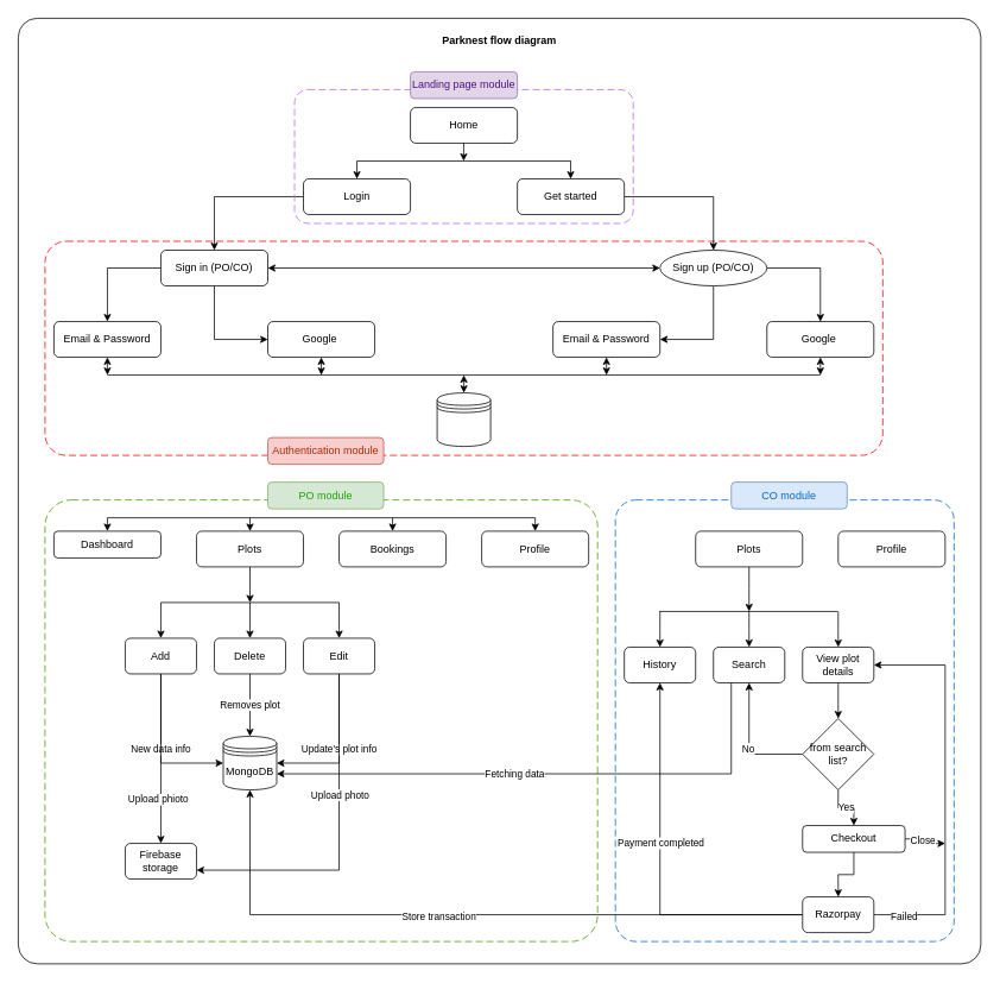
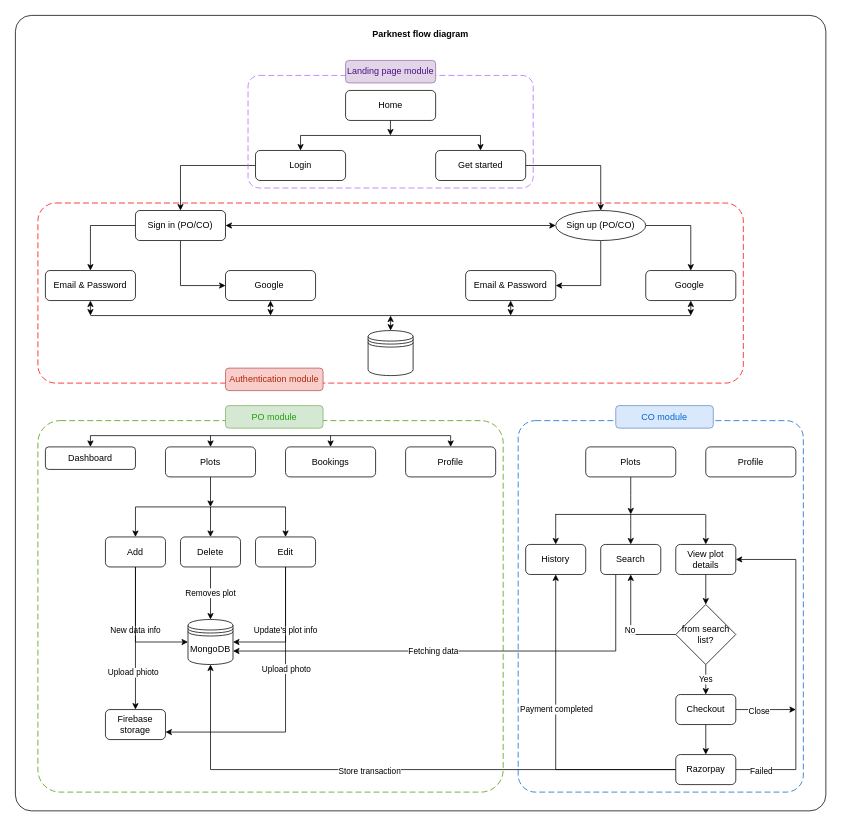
  <mxCell id="0" />
  <mxCell id="1" parent="0" />
  <mxCell id="2" value="" style="rounded=1;arcSize=6;dashed=1;strokeColor=#0066CC;fillColor=none;gradientColor=none;dashPattern=8 4;strokeWidth=1;" parent="1" vertex="1"><mxGeometry x="690" y="560" width="380" height="495" as="geometry" /></mxCell>
  <mxCell id="3" value="" style="rounded=1;whiteSpace=wrap;html=1;fillColor=none;arcSize=2;" parent="1" vertex="1"><mxGeometry x="20" y="20" width="1080" height="1060" as="geometry" /></mxCell>
  <mxCell id="4" value="" style="rounded=1;arcSize=6;dashed=1;strokeColor=#4D9900;fillColor=none;gradientColor=none;dashPattern=8 4;strokeWidth=1;" parent="1" vertex="1"><mxGeometry x="50" y="560" width="620" height="495" as="geometry" /></mxCell>
  <mxCell id="5" value="" style="rounded=1;arcSize=10;dashed=1;strokeColor=#ff0000;fillColor=none;gradientColor=none;dashPattern=8 4;strokeWidth=1;" parent="1" vertex="1"><mxGeometry x="50" y="270" width="940" height="240" as="geometry" /></mxCell>
  <mxCell id="6" style="edgeStyle=orthogonalEdgeStyle;rounded=0;orthogonalLoop=1;jettySize=auto;html=1;entryX=0.5;entryY=0;entryDx=0;entryDy=0;" parent="1" source="7" target="11" edge="1"><mxGeometry relative="1" as="geometry" /></mxCell>
  <mxCell id="7" value="Login" style="rounded=1;whiteSpace=wrap;html=1;" parent="1" vertex="1"><mxGeometry x="340" y="200" width="120" height="40" as="geometry" /></mxCell>
  <mxCell id="8" value="Home" style="rounded=1;whiteSpace=wrap;html=1;" parent="1" vertex="1"><mxGeometry x="460" y="120" width="120" height="40" as="geometry" /></mxCell>
  <mxCell id="9" style="edgeStyle=orthogonalEdgeStyle;rounded=0;orthogonalLoop=1;jettySize=auto;html=1;entryX=0.5;entryY=0;entryDx=0;entryDy=0;" parent="1" source="11" target="19" edge="1"><mxGeometry relative="1" as="geometry"><Array as="points"><mxPoint x="120" y="300" /></Array></mxGeometry></mxCell>
  <mxCell id="10" style="edgeStyle=orthogonalEdgeStyle;rounded=0;orthogonalLoop=1;jettySize=auto;html=1;entryX=0;entryY=0.5;entryDx=0;entryDy=0;" parent="1" source="11" target="21" edge="1"><mxGeometry relative="1" as="geometry" /></mxCell>
  <mxCell id="11" value="Sign in (PO/CO)" style="rounded=1;whiteSpace=wrap;html=1;" parent="1" vertex="1"><mxGeometry x="180" y="280" width="120" height="40" as="geometry" /></mxCell>
  <mxCell id="12" style="edgeStyle=orthogonalEdgeStyle;rounded=0;orthogonalLoop=1;jettySize=auto;html=1;entryX=0.5;entryY=0;entryDx=0;entryDy=0;" parent="1" source="13" target="17" edge="1"><mxGeometry relative="1" as="geometry" /></mxCell>
  <mxCell id="13" value="Get started" style="rounded=1;whiteSpace=wrap;html=1;" parent="1" vertex="1"><mxGeometry x="580" y="200" width="120" height="40" as="geometry" /></mxCell>
  <mxCell id="14" style="edgeStyle=orthogonalEdgeStyle;rounded=0;orthogonalLoop=1;jettySize=auto;html=1;entryX=1;entryY=0.5;entryDx=0;entryDy=0;startArrow=classic;startFill=1;" parent="1" source="17" target="11" edge="1"><mxGeometry relative="1" as="geometry" /></mxCell>
  <mxCell id="15" style="edgeStyle=orthogonalEdgeStyle;rounded=0;orthogonalLoop=1;jettySize=auto;html=1;entryX=0.5;entryY=0;entryDx=0;entryDy=0;" parent="1" source="17" target="25" edge="1"><mxGeometry relative="1" as="geometry"><Array as="points"><mxPoint x="920" y="300" /></Array></mxGeometry></mxCell>
  <mxCell id="16" style="edgeStyle=orthogonalEdgeStyle;rounded=0;orthogonalLoop=1;jettySize=auto;html=1;entryX=1;entryY=0.5;entryDx=0;entryDy=0;" parent="1" source="17" target="23" edge="1"><mxGeometry relative="1" as="geometry" /></mxCell>
  <mxCell id="17" value="Sign up (PO/CO)" style="ellipse;whiteSpace=wrap;html=1;" parent="1" vertex="1"><mxGeometry x="740" y="280" width="120" height="40" as="geometry" /></mxCell>
  <mxCell id="18" style="edgeStyle=orthogonalEdgeStyle;rounded=0;orthogonalLoop=1;jettySize=auto;html=1;startArrow=classic;startFill=1;" parent="1" source="19" edge="1"><mxGeometry relative="1" as="geometry"><mxPoint x="120" y="420" as="targetPoint" /></mxGeometry></mxCell>
  <mxCell id="19" value="Email &amp;amp; Password" style="rounded=1;whiteSpace=wrap;html=1;" parent="1" vertex="1"><mxGeometry x="60" y="360" width="120" height="40" as="geometry" /></mxCell>
  <mxCell id="20" style="edgeStyle=orthogonalEdgeStyle;rounded=0;orthogonalLoop=1;jettySize=auto;html=1;startArrow=classic;startFill=1;" parent="1" source="21" edge="1"><mxGeometry relative="1" as="geometry"><mxPoint x="360" y="420" as="targetPoint" /></mxGeometry></mxCell>
  <mxCell id="21" value="Google&amp;nbsp;" style="rounded=1;whiteSpace=wrap;html=1;" parent="1" vertex="1"><mxGeometry x="300" y="360" width="120" height="40" as="geometry" /></mxCell>
  <mxCell id="22" style="edgeStyle=orthogonalEdgeStyle;rounded=0;orthogonalLoop=1;jettySize=auto;html=1;startArrow=classic;startFill=1;" parent="1" source="23" edge="1"><mxGeometry relative="1" as="geometry"><mxPoint x="680" y="420" as="targetPoint" /></mxGeometry></mxCell>
  <mxCell id="23" value="Email &amp;amp; Password" style="rounded=1;whiteSpace=wrap;html=1;" parent="1" vertex="1"><mxGeometry x="620" y="360" width="120" height="40" as="geometry" /></mxCell>
  <mxCell id="24" style="edgeStyle=orthogonalEdgeStyle;rounded=0;orthogonalLoop=1;jettySize=auto;html=1;startArrow=classic;startFill=1;" parent="1" source="25" edge="1"><mxGeometry relative="1" as="geometry"><mxPoint x="920" y="420" as="targetPoint" /></mxGeometry></mxCell>
  <mxCell id="25" value="Google&amp;nbsp;" style="rounded=1;whiteSpace=wrap;html=1;" parent="1" vertex="1"><mxGeometry x="860" y="360" width="120" height="40" as="geometry" /></mxCell>
  <mxCell id="26" value="" style="endArrow=none;html=1;rounded=0;" parent="1" edge="1"><mxGeometry width="50" height="50" relative="1" as="geometry"><mxPoint x="400" y="180" as="sourcePoint" /><mxPoint x="640" y="180" as="targetPoint" /></mxGeometry></mxCell>
  <mxCell id="27" value="" style="endArrow=none;html=1;rounded=0;exitX=0.5;exitY=0;exitDx=0;exitDy=0;startArrow=classic;startFill=1;" parent="1" source="7" edge="1"><mxGeometry width="50" height="50" relative="1" as="geometry"><mxPoint x="490" y="240" as="sourcePoint" /><mxPoint x="400" y="180" as="targetPoint" /></mxGeometry></mxCell>
  <mxCell id="28" value="" style="endArrow=none;html=1;rounded=0;exitX=0.5;exitY=0;exitDx=0;exitDy=0;startArrow=classic;startFill=1;" parent="1" edge="1"><mxGeometry width="50" height="50" relative="1" as="geometry"><mxPoint x="639.78" y="200" as="sourcePoint" /><mxPoint x="639.78" y="180" as="targetPoint" /></mxGeometry></mxCell>
  <mxCell id="29" value="" style="endArrow=none;html=1;rounded=0;exitX=0.5;exitY=0;exitDx=0;exitDy=0;startArrow=classic;startFill=1;" parent="1" edge="1"><mxGeometry width="50" height="50" relative="1" as="geometry"><mxPoint x="519.78" y="180" as="sourcePoint" /><mxPoint x="519.78" y="160" as="targetPoint" /></mxGeometry></mxCell>
  <mxCell id="30" value="" style="rounded=1;arcSize=10;dashed=1;strokeColor=#B266FF;fillColor=none;gradientColor=none;dashPattern=8 4;strokeWidth=1;" parent="1" vertex="1"><mxGeometry x="330" y="100" width="380" height="150" as="geometry" /></mxCell>
  <mxCell id="31" value="Dashboard" style="rounded=1;whiteSpace=wrap;html=1;" parent="1" vertex="1"><mxGeometry x="60" y="595" width="120" height="30" as="geometry" /></mxCell>
  <mxCell id="32" style="edgeStyle=orthogonalEdgeStyle;rounded=0;orthogonalLoop=1;jettySize=auto;html=1;" parent="1" source="33" edge="1"><mxGeometry relative="1" as="geometry"><mxPoint x="280" y="675" as="targetPoint" /></mxGeometry></mxCell>
  <mxCell id="33" value="Plots" style="rounded=1;whiteSpace=wrap;html=1;" parent="1" vertex="1"><mxGeometry x="220" y="595" width="120" height="40" as="geometry" /></mxCell>
  <mxCell id="34" value="Bookings" style="rounded=1;whiteSpace=wrap;html=1;" parent="1" vertex="1"><mxGeometry x="380" y="595" width="120" height="40" as="geometry" /></mxCell>
  <mxCell id="35" value="Profile" style="rounded=1;whiteSpace=wrap;html=1;" parent="1" vertex="1"><mxGeometry x="540" y="595" width="120" height="40" as="geometry" /></mxCell>
  <mxCell id="36" style="edgeStyle=orthogonalEdgeStyle;rounded=0;orthogonalLoop=1;jettySize=auto;html=1;" parent="1" source="37" edge="1"><mxGeometry relative="1" as="geometry"><mxPoint x="840" y="685" as="targetPoint" /></mxGeometry></mxCell>
  <mxCell id="37" value="Plots" style="rounded=1;whiteSpace=wrap;html=1;" parent="1" vertex="1"><mxGeometry x="780" y="595" width="120" height="40" as="geometry" /></mxCell>
  <mxCell id="38" value="Profile" style="rounded=1;whiteSpace=wrap;html=1;" parent="1" vertex="1"><mxGeometry x="940" y="595" width="120" height="40" as="geometry" /></mxCell>
  <mxCell id="39" value="New data info" style="edgeStyle=orthogonalEdgeStyle;rounded=0;orthogonalLoop=1;jettySize=auto;html=1;entryX=0;entryY=0.5;entryDx=0;entryDy=0;" parent="1" source="43" target="52" edge="1"><mxGeometry relative="1" as="geometry"><Array as="points"><mxPoint x="180" y="855" /></Array></mxGeometry></mxCell>
  <mxCell id="40" style="edgeStyle=orthogonalEdgeStyle;rounded=0;orthogonalLoop=1;jettySize=auto;html=1;endArrow=none;endFill=0;startArrow=classic;startFill=1;" parent="1" source="43" edge="1"><mxGeometry relative="1" as="geometry"><mxPoint x="180" y="675" as="targetPoint" /></mxGeometry></mxCell>
  <mxCell id="41" style="edgeStyle=orthogonalEdgeStyle;rounded=0;orthogonalLoop=1;jettySize=auto;html=1;" parent="1" source="43" target="82" edge="1"><mxGeometry relative="1" as="geometry" /></mxCell>
  <mxCell id="42" value="Upload phioto" style="edgeLabel;html=1;align=center;verticalAlign=middle;resizable=0;points=[];" parent="41" vertex="1" connectable="0"><mxGeometry x="0.482" y="-4" relative="1" as="geometry"><mxPoint y="-1" as="offset" /></mxGeometry></mxCell>
  <mxCell id="43" value="Add" style="rounded=1;whiteSpace=wrap;html=1;" parent="1" vertex="1"><mxGeometry x="140" y="715" width="80" height="40" as="geometry" /></mxCell>
  <mxCell id="44" value="Removes plot" style="edgeStyle=orthogonalEdgeStyle;rounded=0;orthogonalLoop=1;jettySize=auto;html=1;entryX=0.5;entryY=0;entryDx=0;entryDy=0;" parent="1" source="46" target="52" edge="1"><mxGeometry relative="1" as="geometry" /></mxCell>
  <mxCell id="45" style="edgeStyle=orthogonalEdgeStyle;rounded=0;orthogonalLoop=1;jettySize=auto;html=1;endArrow=none;endFill=0;startArrow=classic;startFill=1;" parent="1" source="46" edge="1"><mxGeometry relative="1" as="geometry"><mxPoint x="280" y="675" as="targetPoint" /></mxGeometry></mxCell>
  <mxCell id="46" value="Delete" style="rounded=1;whiteSpace=wrap;html=1;" parent="1" vertex="1"><mxGeometry x="240" y="715" width="80" height="40" as="geometry" /></mxCell>
  <mxCell id="47" value="Update's plot info" style="edgeStyle=orthogonalEdgeStyle;rounded=0;orthogonalLoop=1;jettySize=auto;html=1;entryX=1;entryY=0.5;entryDx=0;entryDy=0;" parent="1" source="51" target="52" edge="1"><mxGeometry x="-0.005" relative="1" as="geometry"><Array as="points"><mxPoint x="380" y="855" /></Array><mxPoint as="offset" /></mxGeometry></mxCell>
  <mxCell id="48" style="edgeStyle=orthogonalEdgeStyle;rounded=0;orthogonalLoop=1;jettySize=auto;html=1;endArrow=none;endFill=0;startArrow=classic;startFill=1;" parent="1" source="51" edge="1"><mxGeometry relative="1" as="geometry"><mxPoint x="380" y="675" as="targetPoint" /></mxGeometry></mxCell>
  <mxCell id="49" style="edgeStyle=orthogonalEdgeStyle;rounded=0;orthogonalLoop=1;jettySize=auto;html=1;entryX=1;entryY=0.75;entryDx=0;entryDy=0;" parent="1" source="51" target="82" edge="1"><mxGeometry relative="1" as="geometry"><mxPoint x="380" y="1005" as="targetPoint" /><Array as="points"><mxPoint x="380" y="975" /></Array></mxGeometry></mxCell>
  <mxCell id="50" value="Upload photo" style="edgeLabel;html=1;align=center;verticalAlign=middle;resizable=0;points=[];" parent="49" vertex="1" connectable="0"><mxGeometry x="-0.285" relative="1" as="geometry"><mxPoint y="-1" as="offset" /></mxGeometry></mxCell>
  <mxCell id="51" value="Edit" style="rounded=1;whiteSpace=wrap;html=1;" parent="1" vertex="1"><mxGeometry x="340" y="715" width="80" height="40" as="geometry" /></mxCell>
  <mxCell id="52" value="MongoDB" style="shape=datastore;whiteSpace=wrap;html=1;" parent="1" vertex="1"><mxGeometry x="250" y="825" width="60" height="60" as="geometry" /></mxCell>
  <mxCell id="53" style="edgeStyle=orthogonalEdgeStyle;rounded=0;orthogonalLoop=1;jettySize=auto;html=1;startArrow=classic;startFill=1;" parent="1" source="54" edge="1"><mxGeometry relative="1" as="geometry"><mxPoint x="520" y="420" as="targetPoint" /></mxGeometry></mxCell>
  <mxCell id="54" value="" style="shape=datastore;whiteSpace=wrap;html=1;" parent="1" vertex="1"><mxGeometry x="490" y="440" width="60" height="60" as="geometry" /></mxCell>
  <mxCell id="55" value="" style="endArrow=none;html=1;rounded=0;" parent="1" edge="1"><mxGeometry width="50" height="50" relative="1" as="geometry"><mxPoint x="180" y="675" as="sourcePoint" /><mxPoint x="380" y="675" as="targetPoint" /></mxGeometry></mxCell>
  <mxCell id="56" value="" style="endArrow=none;html=1;rounded=0;" parent="1" edge="1"><mxGeometry width="50" height="50" relative="1" as="geometry"><mxPoint x="120" y="420" as="sourcePoint" /><mxPoint x="920" y="420" as="targetPoint" /></mxGeometry></mxCell>
  <mxCell id="57" style="edgeStyle=orthogonalEdgeStyle;rounded=0;orthogonalLoop=1;jettySize=auto;html=1;endArrow=none;endFill=0;startArrow=classic;startFill=1;" parent="1" source="60" edge="1"><mxGeometry relative="1" as="geometry"><mxPoint x="840" y="685" as="targetPoint" /></mxGeometry></mxCell>
  <mxCell id="58" style="edgeStyle=orthogonalEdgeStyle;rounded=0;orthogonalLoop=1;jettySize=auto;html=1;exitX=0.25;exitY=1;exitDx=0;exitDy=0;entryX=1;entryY=0.7;entryDx=0;entryDy=0;" parent="1" source="60" target="52" edge="1"><mxGeometry relative="1" as="geometry" /></mxCell>
  <mxCell id="59" value="Fetching data" style="edgeLabel;html=1;align=center;verticalAlign=middle;resizable=0;points=[];" parent="58" vertex="1" connectable="0"><mxGeometry x="0.13" relative="1" as="geometry"><mxPoint as="offset" /></mxGeometry></mxCell>
  <mxCell id="60" value="Search" style="rounded=1;whiteSpace=wrap;html=1;" parent="1" vertex="1"><mxGeometry x="800" y="725" width="80" height="40" as="geometry" /></mxCell>
  <mxCell id="61" style="edgeStyle=orthogonalEdgeStyle;rounded=0;orthogonalLoop=1;jettySize=auto;html=1;endArrow=none;endFill=0;startArrow=classic;startFill=1;" parent="1" source="62" edge="1"><mxGeometry relative="1" as="geometry"><mxPoint x="740" y="685" as="targetPoint" /></mxGeometry></mxCell>
  <mxCell id="62" value="History" style="rounded=1;whiteSpace=wrap;html=1;" parent="1" vertex="1"><mxGeometry x="700" y="725" width="80" height="40" as="geometry" /></mxCell>
  <mxCell id="63" style="edgeStyle=orthogonalEdgeStyle;rounded=0;orthogonalLoop=1;jettySize=auto;html=1;endArrow=none;endFill=0;startArrow=classic;startFill=1;" parent="1" source="65" edge="1"><mxGeometry relative="1" as="geometry"><mxPoint x="940" y="685" as="targetPoint" /></mxGeometry></mxCell>
  <mxCell id="64" style="edgeStyle=orthogonalEdgeStyle;rounded=0;orthogonalLoop=1;jettySize=auto;html=1;entryX=0.5;entryY=0;entryDx=0;entryDy=0;" parent="1" source="65" target="81" edge="1"><mxGeometry relative="1" as="geometry" /></mxCell>
  <mxCell id="65" value="View plot details" style="rounded=1;whiteSpace=wrap;html=1;" parent="1" vertex="1"><mxGeometry x="900" y="725" width="80" height="40" as="geometry" /></mxCell>
  <mxCell id="66" value="" style="endArrow=none;html=1;rounded=0;" parent="1" edge="1"><mxGeometry width="50" height="50" relative="1" as="geometry"><mxPoint x="739.39" y="685" as="sourcePoint" /><mxPoint x="939.39" y="685" as="targetPoint" /></mxGeometry></mxCell>
  <mxCell id="67" style="edgeStyle=orthogonalEdgeStyle;rounded=0;orthogonalLoop=1;jettySize=auto;html=1;entryX=0.5;entryY=0;entryDx=0;entryDy=0;" parent="1" source="70" target="77" edge="1"><mxGeometry relative="1" as="geometry" /></mxCell>
  <mxCell id="68" style="edgeStyle=orthogonalEdgeStyle;rounded=0;orthogonalLoop=1;jettySize=auto;html=1;" parent="1" source="70" edge="1"><mxGeometry relative="1" as="geometry"><mxPoint x="1060" y="945" as="targetPoint" /></mxGeometry></mxCell>
  <mxCell id="69" value="Close" style="edgeLabel;html=1;align=center;verticalAlign=middle;resizable=0;points=[];" parent="68" vertex="1" connectable="0"><mxGeometry x="-0.258" y="-1" relative="1" as="geometry"><mxPoint as="offset" /></mxGeometry></mxCell>
- <mxCell id="70" value="Checkout" style="rounded=1;whiteSpace=wrap;html=1;" parent="1" vertex="1"><mxGeometry x="900" y="925" width="115" height="30" as="geometry" /></mxCell>
+ <mxCell id="70" value="Checkout" style="rounded=1;whiteSpace=wrap;html=1;" parent="1" vertex="1"><mxGeometry x="900" y="925" width="80" height="40" as="geometry" /></mxCell>
  <mxCell id="71" style="edgeStyle=orthogonalEdgeStyle;rounded=0;orthogonalLoop=1;jettySize=auto;html=1;entryX=0.5;entryY=1;entryDx=0;entryDy=0;" parent="1" source="77" target="62" edge="1"><mxGeometry relative="1" as="geometry" /></mxCell>
  <mxCell id="72" value="Payment completed" style="edgeLabel;html=1;align=center;verticalAlign=middle;resizable=0;points=[];" parent="71" vertex="1" connectable="0"><mxGeometry x="-0.005" y="3" relative="1" as="geometry"><mxPoint x="3" y="-32" as="offset" /></mxGeometry></mxCell>
  <mxCell id="73" style="edgeStyle=orthogonalEdgeStyle;rounded=0;orthogonalLoop=1;jettySize=auto;html=1;entryX=1;entryY=0.5;entryDx=0;entryDy=0;" parent="1" source="77" target="65" edge="1"><mxGeometry relative="1" as="geometry"><Array as="points"><mxPoint x="1060" y="1025" /><mxPoint x="1060" y="745" /></Array></mxGeometry></mxCell>
  <mxCell id="74" value="Failed" style="edgeLabel;html=1;align=center;verticalAlign=middle;resizable=0;points=[];" parent="73" vertex="1" connectable="0"><mxGeometry x="-0.852" y="-1" relative="1" as="geometry"><mxPoint as="offset" /></mxGeometry></mxCell>
  <mxCell id="75" style="edgeStyle=orthogonalEdgeStyle;rounded=0;orthogonalLoop=1;jettySize=auto;html=1;" parent="1" source="77" target="52" edge="1"><mxGeometry relative="1" as="geometry"><Array as="points"><mxPoint x="280" y="1025" /></Array></mxGeometry></mxCell>
  <mxCell id="76" value="Store transaction" style="edgeLabel;html=1;align=center;verticalAlign=middle;resizable=0;points=[];" parent="75" vertex="1" connectable="0"><mxGeometry x="0.077" y="1" relative="1" as="geometry"><mxPoint as="offset" /></mxGeometry></mxCell>
  <mxCell id="77" value="Razorpay" style="rounded=1;whiteSpace=wrap;html=1;" parent="1" vertex="1"><mxGeometry x="900" y="1005" width="80" height="40" as="geometry" /></mxCell>
  <mxCell id="78" value="Yes" style="edgeStyle=orthogonalEdgeStyle;rounded=0;orthogonalLoop=1;jettySize=auto;html=1;entryX=0.5;entryY=0;entryDx=0;entryDy=0;" parent="1" source="81" target="70" edge="1"><mxGeometry relative="1" as="geometry" /></mxCell>
  <mxCell id="79" style="edgeStyle=orthogonalEdgeStyle;rounded=0;orthogonalLoop=1;jettySize=auto;html=1;entryX=0.5;entryY=1;entryDx=0;entryDy=0;" parent="1" source="81" target="60" edge="1"><mxGeometry relative="1" as="geometry" /></mxCell>
  <mxCell id="80" value="No" style="edgeLabel;html=1;align=center;verticalAlign=middle;resizable=0;points=[];" parent="79" vertex="1" connectable="0"><mxGeometry x="-0.03" y="2" relative="1" as="geometry"><mxPoint y="1" as="offset" /></mxGeometry></mxCell>
  <mxCell id="81" value="from search list?" style="rhombus;whiteSpace=wrap;html=1;" parent="1" vertex="1"><mxGeometry x="900" y="805" width="80" height="80" as="geometry" /></mxCell>
  <mxCell id="82" value="Firebase storage" style="rounded=1;whiteSpace=wrap;html=1;" parent="1" vertex="1"><mxGeometry x="140" y="945" width="80" height="40" as="geometry" /></mxCell>
  <mxCell id="83" value="&lt;font color=&quot;#4b1087&quot;&gt;Landing page module&lt;/font&gt;" style="rounded=1;whiteSpace=wrap;html=1;fillColor=#e1d5e7;strokeColor=#9673a6;" parent="1" vertex="1"><mxGeometry x="460" y="80" width="120" height="30" as="geometry" /></mxCell>
  <mxCell id="84" value="&lt;font color=&quot;#b32704&quot;&gt;Authentication module&lt;/font&gt;" style="rounded=1;whiteSpace=wrap;html=1;fillColor=#f8cecc;strokeColor=#b85450;" parent="1" vertex="1"><mxGeometry x="300" y="490" width="130" height="30" as="geometry" /></mxCell>
  <mxCell id="85" value="&lt;font color=&quot;#1fa105&quot;&gt;PO module&lt;/font&gt;" style="rounded=1;whiteSpace=wrap;html=1;fillColor=#d5e8d4;strokeColor=#82b366;" parent="1" vertex="1"><mxGeometry x="300" y="540" width="130" height="30" as="geometry" /></mxCell>
  <mxCell id="86" value="&lt;font color=&quot;#0066cc&quot;&gt;CO module&lt;/font&gt;" style="rounded=1;whiteSpace=wrap;html=1;fillColor=#dae8fc;strokeColor=#6c8ebf;" parent="1" vertex="1"><mxGeometry x="820" y="540" width="130" height="30" as="geometry" /></mxCell>
  <mxCell id="87" value="" style="endArrow=none;html=1;rounded=0;" parent="1" edge="1"><mxGeometry width="50" height="50" relative="1" as="geometry"><mxPoint x="120" y="580" as="sourcePoint" /><mxPoint x="600" y="580" as="targetPoint" /></mxGeometry></mxCell>
  <mxCell id="88" value="" style="endArrow=classic;html=1;rounded=0;entryX=0.5;entryY=0;entryDx=0;entryDy=0;" parent="1" target="31" edge="1"><mxGeometry width="50" height="50" relative="1" as="geometry"><mxPoint x="120" y="580" as="sourcePoint" /><mxPoint x="100" y="550" as="targetPoint" /></mxGeometry></mxCell>
  <mxCell id="89" value="" style="endArrow=classic;html=1;rounded=0;entryX=0.5;entryY=0;entryDx=0;entryDy=0;" parent="1" target="33" edge="1"><mxGeometry width="50" height="50" relative="1" as="geometry"><mxPoint x="280" y="580" as="sourcePoint" /><mxPoint x="280" y="600" as="targetPoint" /></mxGeometry></mxCell>
  <mxCell id="90" value="" style="endArrow=classic;html=1;rounded=0;entryX=0.5;entryY=0;entryDx=0;entryDy=0;" parent="1" target="34" edge="1"><mxGeometry width="50" height="50" relative="1" as="geometry"><mxPoint x="440" y="580" as="sourcePoint" /><mxPoint x="440" y="590" as="targetPoint" /></mxGeometry></mxCell>
  <mxCell id="91" value="" style="endArrow=classic;html=1;rounded=0;entryX=0.5;entryY=0;entryDx=0;entryDy=0;" parent="1" target="35" edge="1"><mxGeometry width="50" height="50" relative="1" as="geometry"><mxPoint x="600" y="580" as="sourcePoint" /><mxPoint x="600" y="600" as="targetPoint" /></mxGeometry></mxCell>
  <mxCell id="92" value="Parknest flow diagram" style="text;html=1;strokeColor=none;fillColor=none;align=center;verticalAlign=middle;whiteSpace=wrap;rounded=0;fontStyle=1" parent="1" vertex="1"><mxGeometry x="455" y="30" width="210" height="30" as="geometry" /></mxCell>
